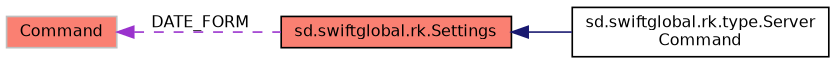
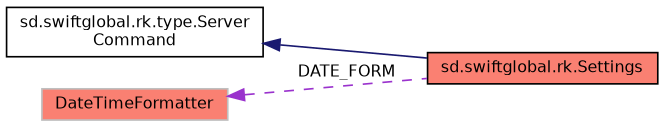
  digraph {
    rankdir=LR
    node [color=black fillcolor=salmon fontname=Helvetica fontsize=10 shape=record style=filled]
    edge [dir=back fontname=Helvetica fontsize=10 labelfontname=Helvetica labelfontsize=10]
    n1 [fillcolor=white fontcolor=black height=0.2 label="sd.swiftglobal.rk.type.Server\lCommand" width=0.4]
    n2 [height=0.2 label="sd.swiftglobal.rk.Settings" width=0.4]
-   n3 [color=grey75 height=0.2 label=Command width=0.4]
-   n2 -> n1 [color=midnightblue style=solid]
+   n3 [color=grey75 height=0.2 label=DateTimeFormatter width=0.4]
+   n1 -> n2 [color=midnightblue style=solid]
    n3 -> n2 [color=darkorchid3 label=" DATE_FORM" style=dashed]
  }
